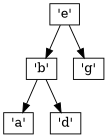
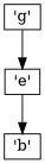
  digraph {
    bgcolor=white
    rankdir=TB
    node [shape=box]
    n1 [height=0.1 label="'e'" width=0.1]
    n2 [height=0.1 label="'b'" width=0.1]
    n3 [height=0.1 label="'g'" width=0.1]
-   n4 [height=0.1 label="'a'" width=0.1]
-   n5 [height=0.1 label="'d'" width=0.1]
    n1 -> n2
-   n1 -> n3
-   n2 -> n4
-   n2 -> n5
+   n3 -> n1
  }
